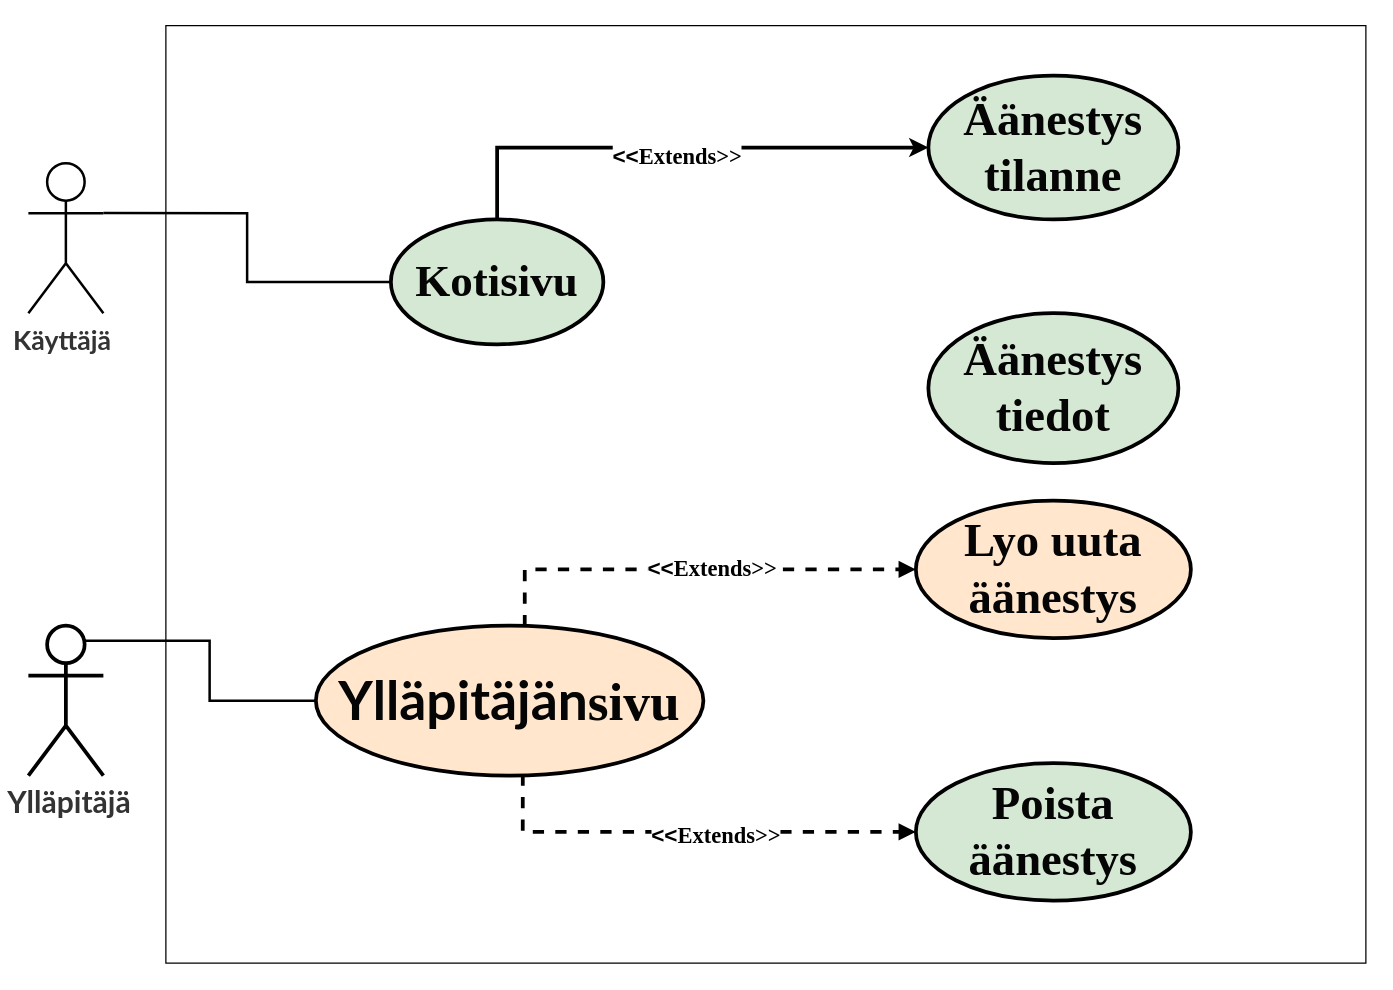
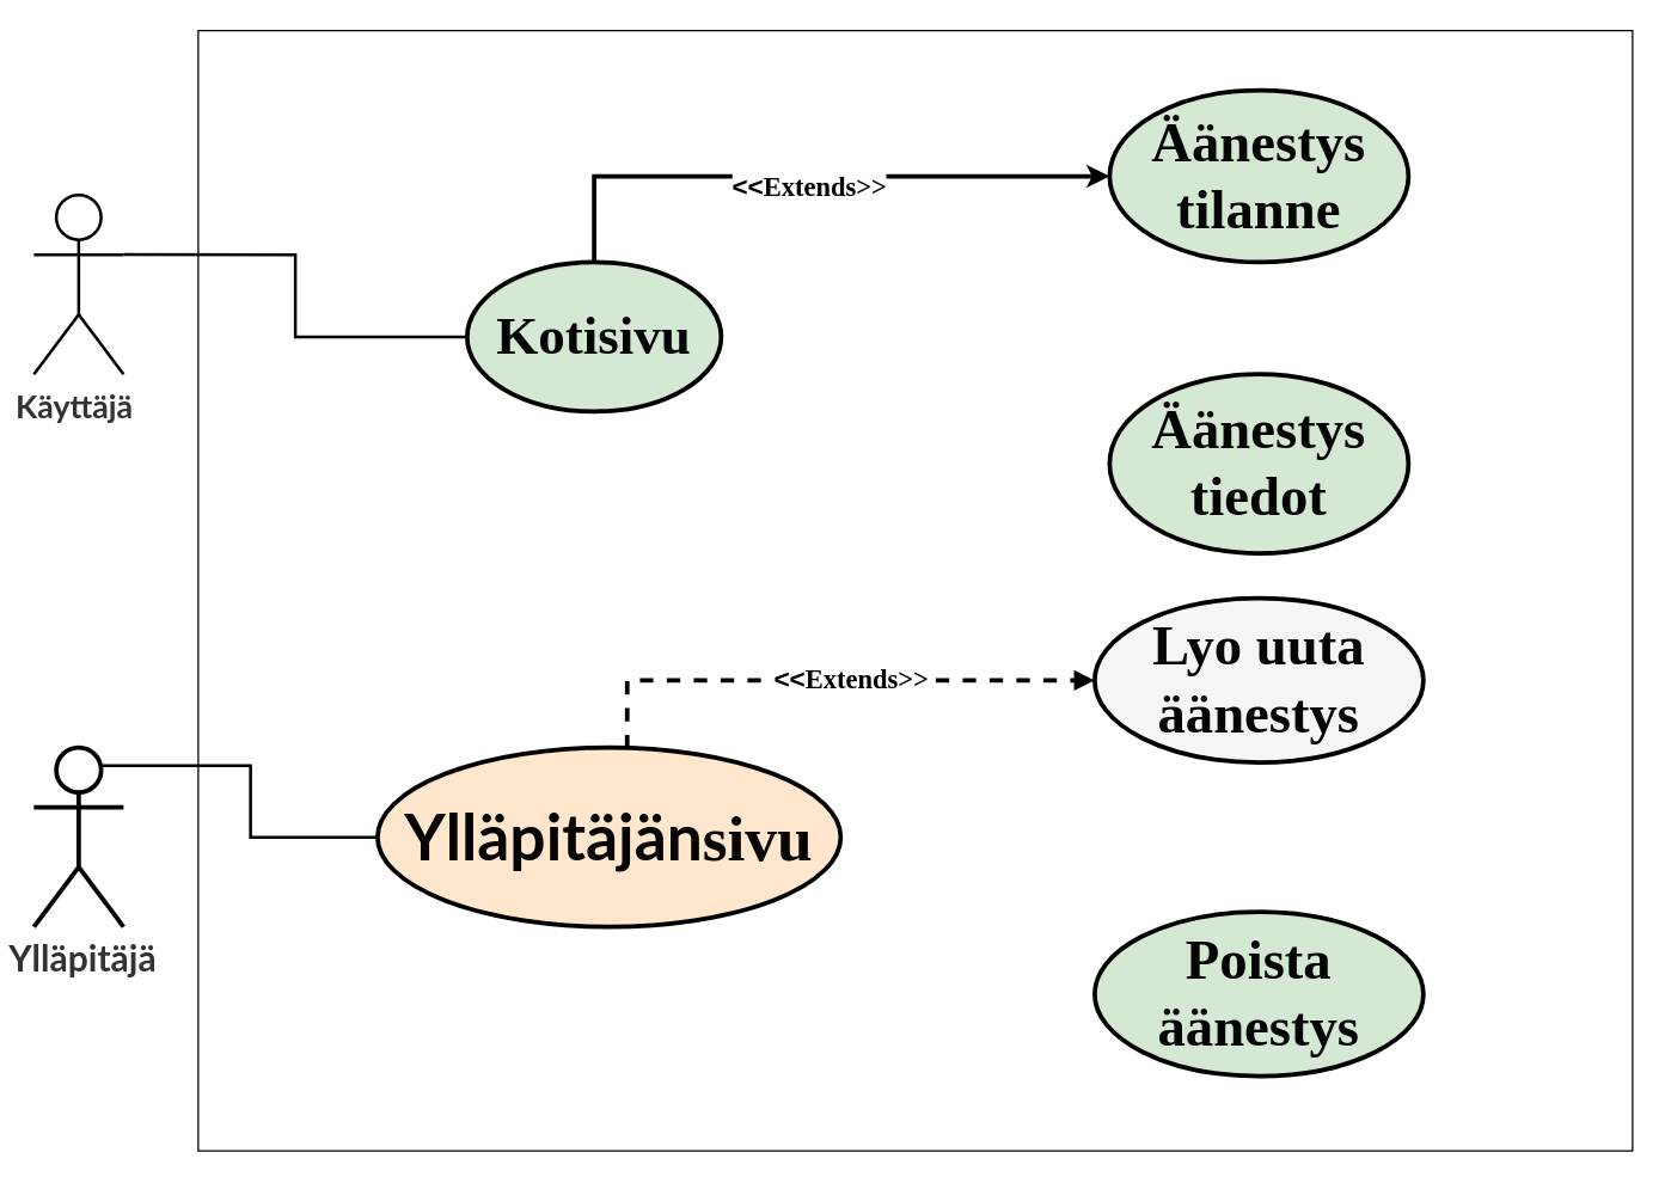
  <mxCell id="0" />
  <mxCell id="1" parent="0" />
  <mxCell id="2" value="&lt;p style=&quot;margin-top: 0pt ; margin-bottom: 0pt ; margin-left: 0in ; direction: ltr ; unicode-bidi: embed ; word-break: normal&quot;&gt;&lt;span style=&quot;font-size: 18pt ; font-family: &amp;#34;lato&amp;#34; ; color: rgb(51 , 51 , 51) ; font-weight: bold&quot;&gt;&amp;nbsp;&lt;/span&gt;&lt;span style=&quot;font-size: 18pt ; font-family: &amp;#34;lato&amp;#34; ; color: rgb(51 , 51 , 51) ; font-weight: bold&quot;&gt;Ylläpitäjä&lt;/span&gt;&lt;/p&gt;" style="shape=umlActor;verticalLabelPosition=bottom;verticalAlign=top;html=1;outlineConnect=0;strokeWidth=3;" parent="1" vertex="1"><mxGeometry x="20" y="500" width="60" height="120" as="geometry" /></mxCell>
  <mxCell id="3" value="&lt;p style=&quot;margin-top: 0pt ; margin-bottom: 0pt ; margin-left: 0in ; direction: ltr ; unicode-bidi: embed ; word-break: normal&quot;&gt;&lt;span style=&quot;font-size: 16pt ; font-family: &amp;#34;lato&amp;#34; ; color: rgb(51 , 51 , 51) ; font-weight: bold&quot;&gt;Käyttäjä&lt;/span&gt;&lt;span style=&quot;font-size: 18pt ; font-family: &amp;#34;lato&amp;#34; ; color: rgb(51 , 51 , 51)&quot;&gt;&amp;nbsp;&lt;/span&gt;&lt;/p&gt;" style="shape=umlActor;verticalLabelPosition=bottom;verticalAlign=top;html=1;outlineConnect=0;strokeWidth=2;" parent="1" vertex="1"><mxGeometry x="20" y="130" width="60" height="120" as="geometry" /></mxCell>
  <mxCell id="4" value="&lt;p style=&quot;margin: 0px ; margin-top: 4px ; text-align: center&quot;&gt;&lt;br&gt;&lt;/p&gt;" style="verticalAlign=top;align=left;overflow=fill;fontSize=12;fontFamily=Helvetica;html=1;" parent="1" vertex="1"><mxGeometry x="130" y="20" width="960" height="750" as="geometry" /></mxCell>
  <mxCell id="5" style="edgeStyle=orthogonalEdgeStyle;rounded=0;orthogonalLoop=1;jettySize=auto;html=1;entryX=1;entryY=0.333;entryDx=0;entryDy=0;entryPerimeter=0;fontSize=36;endArrow=none;endFill=0;strokeColor=#000000;strokeWidth=2;" parent="1" source="6" target="3" edge="1"><mxGeometry relative="1" as="geometry" /></mxCell>
  <mxCell id="6" value="&lt;p style=&quot;margin-top: 0pt ; margin-bottom: 0pt ; margin-left: 0in ; direction: ltr ; unicode-bidi: embed ; word-break: normal&quot;&gt;&lt;span style=&quot;font-family: &amp;#34;calibri&amp;#34; ; font-weight: bold&quot;&gt;&lt;font style=&quot;font-size: 36px&quot; color=&quot;#050505&quot;&gt;Kotisivu&lt;/font&gt;&lt;/span&gt;&lt;/p&gt;" style="ellipse;whiteSpace=wrap;html=1;fillColor=#d5e8d4;strokeColor=#000000;strokeWidth=3;" parent="1" vertex="1"><mxGeometry x="310" y="175" width="170" height="100" as="geometry" /></mxCell>
  <mxCell id="7" value="&lt;font style=&quot;font-size: 18px&quot;&gt;&lt;b&gt;&lt;font&gt;&amp;lt;&amp;lt;&lt;/font&gt;&lt;span style=&quot;font-family: &amp;#34;calibri&amp;#34; ; text-align: left&quot;&gt;Extends&amp;gt;&amp;gt;&lt;/span&gt;&lt;/b&gt;&lt;/font&gt;" style="edgeStyle=orthogonalEdgeStyle;rounded=0;orthogonalLoop=1;jettySize=auto;html=1;fontSize=36;endArrow=none;endFill=0;strokeColor=#000000;strokeWidth=3;dashed=0;startArrow=classic;startFill=1;entryX=0.5;entryY=0;entryDx=0;entryDy=0;" parent="1" source="8" target="6" edge="1"><mxGeometry relative="1" as="geometry" /></mxCell>
  <mxCell id="8" value="&lt;p style=&quot;margin-top: 0pt ; margin-bottom: 0pt ; margin-left: 0in ; direction: ltr ; unicode-bidi: embed ; word-break: normal&quot;&gt;&lt;span style=&quot;font-size: 28pt ; font-family: &amp;#34;calibri&amp;#34; ; font-weight: bold&quot;&gt;&lt;font color=&quot;#050505&quot;&gt;Äänestys tilanne&lt;/font&gt;&lt;/span&gt;&lt;/p&gt;" style="ellipse;whiteSpace=wrap;html=1;fillColor=#d5e8d4;strokeColor=#000000;strokeWidth=3;" parent="1" vertex="1"><mxGeometry x="740" y="60" width="200" height="115" as="geometry" /></mxCell>
  <mxCell id="9" value="&lt;p style=&quot;margin-top: 0pt ; margin-bottom: 0pt ; margin-left: 0in ; direction: ltr ; unicode-bidi: embed ; word-break: normal&quot;&gt;&lt;span style=&quot;font-size: 28pt ; font-family: &amp;#34;calibri&amp;#34; ; font-weight: bold&quot;&gt;&lt;font color=&quot;#050505&quot;&gt;Äänestys tiedot&lt;/font&gt;&lt;/span&gt;&lt;/p&gt;" style="ellipse;whiteSpace=wrap;html=1;fillColor=#d5e8d4;strokeColor=#000000;strokeWidth=3;" parent="1" vertex="1"><mxGeometry x="740" y="250" width="200" height="120" as="geometry" /></mxCell>
- <mxCell id="10" value="&lt;p style=&quot;margin-top: 0pt ; margin-bottom: 0pt ; margin-left: 0in ; direction: ltr ; unicode-bidi: embed ; word-break: normal&quot;&gt;&lt;span style=&quot;font-size: 28pt ; font-family: &amp;#34;calibri&amp;#34; ; font-weight: bold&quot;&gt;&lt;font color=&quot;#050505&quot;&gt;Lyo uuta äänestys&lt;/font&gt;&lt;/span&gt;&lt;/p&gt;" style="ellipse;whiteSpace=wrap;html=1;fillColor=#ffe6cc;strokeColor=#000000;strokeWidth=3;" parent="1" vertex="1"><mxGeometry x="730" y="400" width="220" height="110" as="geometry" /></mxCell>
+ <mxCell id="10" value="&lt;p style=&quot;margin-top: 0pt ; margin-bottom: 0pt ; margin-left: 0in ; direction: ltr ; unicode-bidi: embed ; word-break: normal&quot;&gt;&lt;span style=&quot;font-size: 28pt ; font-family: &amp;#34;calibri&amp;#34; ; font-weight: bold&quot;&gt;&lt;font color=&quot;#050505&quot;&gt;Lyo uuta äänestys&lt;/font&gt;&lt;/span&gt;&lt;/p&gt;" style="ellipse;whiteSpace=wrap;html=1;fillColor=#f5f5f5;strokeColor=#000000;strokeWidth=3;" parent="1" vertex="1"><mxGeometry x="730" y="400" width="220" height="110" as="geometry" /></mxCell>
  <mxCell id="11" value="&lt;p style=&quot;margin-top: 0pt ; margin-bottom: 0pt ; margin-left: 0in ; direction: ltr ; unicode-bidi: embed ; word-break: normal&quot;&gt;&lt;span style=&quot;font-size: 28pt ; font-family: &amp;#34;calibri&amp;#34; ; font-weight: bold&quot;&gt;&lt;font color=&quot;#050505&quot;&gt;Poista äänestys&lt;/font&gt;&lt;/span&gt;&lt;/p&gt;" style="ellipse;whiteSpace=wrap;html=1;fillColor=#d5e8d4;strokeColor=#000000;strokeWidth=3;" parent="1" vertex="1"><mxGeometry x="730" y="610" width="220" height="110" as="geometry" /></mxCell>
  <mxCell id="12" style="edgeStyle=orthogonalEdgeStyle;rounded=0;orthogonalLoop=1;jettySize=auto;html=1;entryX=0.75;entryY=0.1;entryDx=0;entryDy=0;entryPerimeter=0;fontSize=36;endArrow=none;endFill=0;strokeColor=#000000;strokeWidth=2;" parent="1" source="17" target="2" edge="1"><mxGeometry relative="1" as="geometry" /></mxCell>
  <mxCell id="13" style="rounded=0;orthogonalLoop=1;jettySize=auto;html=1;entryX=0;entryY=0.5;entryDx=0;entryDy=0;dashed=1;fontSize=18;startArrow=none;startFill=0;endArrow=block;endFill=1;strokeColor=default;strokeWidth=3;sketch=0;shadow=0;edgeStyle=orthogonalEdgeStyle;exitX=0.539;exitY=0.004;exitDx=0;exitDy=0;exitPerimeter=0;" parent="1" source="17" target="10" edge="1"><mxGeometry relative="1" as="geometry" /></mxCell>
  <mxCell id="14" value="&lt;font style=&quot;font-size: 18px&quot;&gt;&lt;b&gt;&amp;lt;&amp;lt;&lt;span style=&quot;font-family: &amp;#34;calibri&amp;#34; ; text-align: left&quot;&gt;Extends&amp;gt;&amp;gt;&lt;/span&gt;&lt;/b&gt;&lt;/font&gt;" style="edgeLabel;html=1;align=center;verticalAlign=middle;resizable=0;points=[];fontSize=18;" parent="13" vertex="1" connectable="0"><mxGeometry x="0.091" y="1" relative="1" as="geometry"><mxPoint as="offset" /></mxGeometry></mxCell>
- <mxCell id="15" style="edgeStyle=orthogonalEdgeStyle;rounded=0;sketch=0;orthogonalLoop=1;jettySize=auto;html=1;entryX=0;entryY=0.5;entryDx=0;entryDy=0;shadow=0;dashed=1;fontSize=18;startArrow=none;startFill=0;endArrow=block;endFill=1;strokeColor=default;strokeWidth=3;exitX=0.534;exitY=0.992;exitDx=0;exitDy=0;exitPerimeter=0;" parent="1" source="17" target="11" edge="1"><mxGeometry relative="1" as="geometry" /></mxCell>
- <mxCell id="16" value="&lt;font style=&quot;font-size: 18px&quot;&gt;&lt;b&gt;&amp;lt;&amp;lt;&lt;span style=&quot;font-family: &amp;#34;calibri&amp;#34; ; text-align: left&quot;&gt;Extends&amp;gt;&amp;gt;&lt;/span&gt;&lt;/b&gt;&lt;/font&gt;" style="edgeLabel;html=1;align=center;verticalAlign=middle;resizable=0;points=[];fontSize=18;" parent="15" vertex="1" connectable="0"><mxGeometry x="0.107" y="-2" relative="1" as="geometry"><mxPoint as="offset" /></mxGeometry></mxCell>
  <mxCell id="17" value="&lt;p style=&quot;margin-top: 0pt ; margin-bottom: 0pt ; margin-left: 0in ; direction: ltr ; unicode-bidi: embed ; word-break: normal&quot;&gt;&lt;font color=&quot;#050505&quot;&gt;&lt;span style=&quot;font-size: 32pt ; font-family: &amp;#34;lato&amp;#34; ; font-weight: bold&quot;&gt;Ylläpitäjän&lt;/span&gt;&lt;span style=&quot;font-size: 32pt ; font-family: &amp;#34;calibri&amp;#34; ; font-weight: bold&quot;&gt;sivu&lt;/span&gt;&lt;/font&gt;&lt;/p&gt;" style="ellipse;whiteSpace=wrap;html=1;fillColor=#ffe6cc;strokeColor=#000000;strokeWidth=3;" parent="1" vertex="1"><mxGeometry x="250" y="500" width="310" height="120" as="geometry" /></mxCell>
